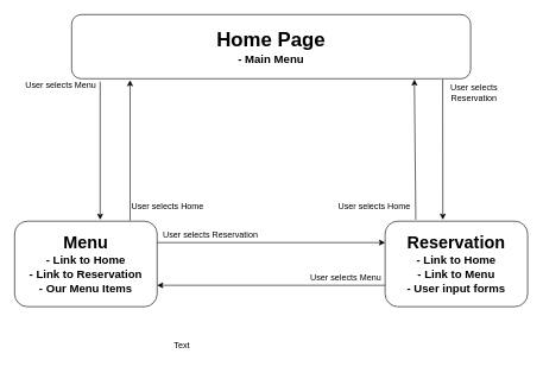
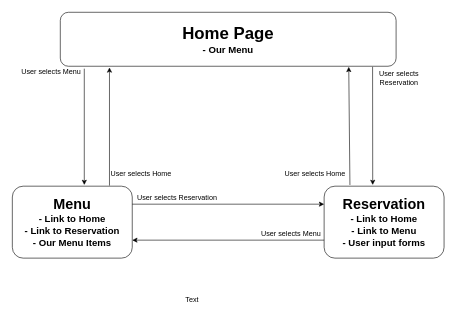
  <mxCell id="0" />
  <mxCell id="1" parent="0" />
- <mxCell id="2" value="&lt;b&gt;&lt;span style=&quot;font-size: 28px&quot;&gt;Home Page&lt;/span&gt;&lt;br&gt;&lt;font style=&quot;font-size: 16px&quot;&gt;- Main Menu&lt;/font&gt;&lt;/b&gt;" style="rounded=1;whiteSpace=wrap;html=1;" parent="1" vertex="1"><mxGeometry x="100" y="20" width="560" height="90" as="geometry" /></mxCell>
+ <mxCell id="2" value="&lt;b&gt;&lt;span style=&quot;font-size: 28px&quot;&gt;Home Page&lt;/span&gt;&lt;br&gt;&lt;font style=&quot;font-size: 16px&quot;&gt;- Our Menu&lt;/font&gt;&lt;/b&gt;" style="rounded=1;whiteSpace=wrap;html=1;" parent="1" vertex="1"><mxGeometry x="100" y="20" width="560" height="90" as="geometry" /></mxCell>
  <mxCell id="3" value="&lt;b style=&quot;font-size: 16px&quot;&gt;&lt;font style=&quot;font-size: 24px&quot;&gt;Reservation&lt;/font&gt;&lt;br&gt;&lt;span style=&quot;font-size: 16px&quot;&gt;- Link to Home&lt;br&gt;&lt;/span&gt;- Link to Menu&lt;br&gt;&lt;div&gt;&lt;b&gt;- User input forms&lt;/b&gt;&lt;/div&gt;&lt;/b&gt;" style="rounded=1;whiteSpace=wrap;html=1;align=center;" parent="1" vertex="1"><mxGeometry x="540" y="310" width="200" height="120" as="geometry" /></mxCell>
  <mxCell id="4" value="&lt;font&gt;&lt;b&gt;&lt;font style=&quot;font-size: 24px&quot;&gt;Menu&lt;/font&gt;&lt;br&gt;&lt;span style=&quot;font-size: 16px&quot;&gt;- Link to Home&lt;/span&gt;&lt;br&gt;&lt;span style=&quot;font-size: 16px&quot;&gt;- Link to Reservation&lt;/span&gt;&lt;br&gt;&lt;span style=&quot;font-size: 16px&quot;&gt;- Our Menu Items&lt;/span&gt;&lt;/b&gt;&lt;br&gt;&lt;/font&gt;" style="rounded=1;whiteSpace=wrap;html=1;" parent="1" vertex="1"><mxGeometry x="20" y="310" width="200" height="120" as="geometry" /></mxCell>
- <mxCell id="5" value="Text" style="text;html=1;strokeColor=none;fillColor=none;align=center;verticalAlign=middle;whiteSpace=wrap;rounded=0;" parent="1" vertex="1"><mxGeometry x="235" y="475" width="40" height="20" as="geometry" /></mxCell>
+ <mxCell id="5" value="Text" style="text;html=1;strokeColor=none;fillColor=none;align=center;verticalAlign=middle;whiteSpace=wrap;rounded=0;" parent="1" vertex="1"><mxGeometry x="300" y="490" width="40" height="20" as="geometry" /></mxCell>
  <mxCell id="6" value="" style="endArrow=classic;html=1;" parent="1" edge="1"><mxGeometry width="50" height="50" relative="1" as="geometry"><mxPoint x="182" y="309" as="sourcePoint" /><mxPoint x="182" y="112" as="targetPoint" /></mxGeometry></mxCell>
  <mxCell id="7" value="" style="endArrow=classic;html=1;" parent="1" edge="1"><mxGeometry width="50" height="50" relative="1" as="geometry"><mxPoint x="140" y="114" as="sourcePoint" /><mxPoint x="140" y="308" as="targetPoint" /></mxGeometry></mxCell>
  <mxCell id="8" value="" style="endArrow=classic;html=1;exitX=1;exitY=0.25;exitDx=0;exitDy=0;entryX=0;entryY=0.25;entryDx=0;entryDy=0;" parent="1" source="4" target="3" edge="1"><mxGeometry width="50" height="50" relative="1" as="geometry"><mxPoint x="340" y="160" as="sourcePoint" /><mxPoint x="390" y="110" as="targetPoint" /></mxGeometry></mxCell>
  <mxCell id="9" value="" style="endArrow=classic;html=1;exitX=0;exitY=0.75;exitDx=0;exitDy=0;entryX=1;entryY=0.75;entryDx=0;entryDy=0;" parent="1" source="3" target="4" edge="1"><mxGeometry width="50" height="50" relative="1" as="geometry"><mxPoint x="340" y="160" as="sourcePoint" /><mxPoint x="390" y="110" as="targetPoint" /></mxGeometry></mxCell>
  <mxCell id="10" value="" style="endArrow=classic;html=1;exitX=0.215;exitY=-0.017;exitDx=0;exitDy=0;entryX=0.859;entryY=1.011;entryDx=0;entryDy=0;entryPerimeter=0;exitPerimeter=0;" parent="1" source="3" target="2" edge="1"><mxGeometry width="50" height="50" relative="1" as="geometry"><mxPoint x="340" y="160" as="sourcePoint" /><mxPoint x="390" y="110" as="targetPoint" /></mxGeometry></mxCell>
  <mxCell id="11" value="" style="endArrow=classic;html=1;entryX=0.405;entryY=-0.017;entryDx=0;entryDy=0;entryPerimeter=0;exitX=0.93;exitY=1.011;exitDx=0;exitDy=0;exitPerimeter=0;" parent="1" source="2" target="3" edge="1"><mxGeometry width="50" height="50" relative="1" as="geometry"><mxPoint x="340" y="160" as="sourcePoint" /><mxPoint x="390" y="110" as="targetPoint" /></mxGeometry></mxCell>
  <mxCell id="12" value="User selects Menu" style="text;html=1;strokeColor=none;fillColor=none;align=center;verticalAlign=middle;whiteSpace=wrap;rounded=0;" parent="1" vertex="1"><mxGeometry x="30" y="110" width="110" height="20" as="geometry" /></mxCell>
  <mxCell id="13" value="User selects Home" style="text;html=1;strokeColor=none;fillColor=none;align=center;verticalAlign=middle;whiteSpace=wrap;rounded=0;" parent="1" vertex="1"><mxGeometry x="180" y="280" width="110" height="20" as="geometry" /></mxCell>
  <mxCell id="14" value="User selects Reservation" style="text;html=1;strokeColor=none;fillColor=none;align=center;verticalAlign=middle;whiteSpace=wrap;rounded=0;" parent="1" vertex="1"><mxGeometry x="225" y="320" width="140" height="20" as="geometry" /></mxCell>
  <mxCell id="15" value="User selects Reservation" style="text;html=1;strokeColor=none;fillColor=none;align=center;verticalAlign=middle;whiteSpace=wrap;rounded=0;" parent="1" vertex="1"><mxGeometry x="620" y="120" width="90" height="20" as="geometry" /></mxCell>
  <mxCell id="16" value="User selects Menu" style="text;html=1;strokeColor=none;fillColor=none;align=center;verticalAlign=middle;whiteSpace=wrap;rounded=0;" parent="1" vertex="1"><mxGeometry x="430" y="380" width="110" height="20" as="geometry" /></mxCell>
  <mxCell id="17" value="User selects Home" style="text;html=1;strokeColor=none;fillColor=none;align=center;verticalAlign=middle;whiteSpace=wrap;rounded=0;" parent="1" vertex="1"><mxGeometry x="470" y="280" width="110" height="20" as="geometry" /></mxCell>
